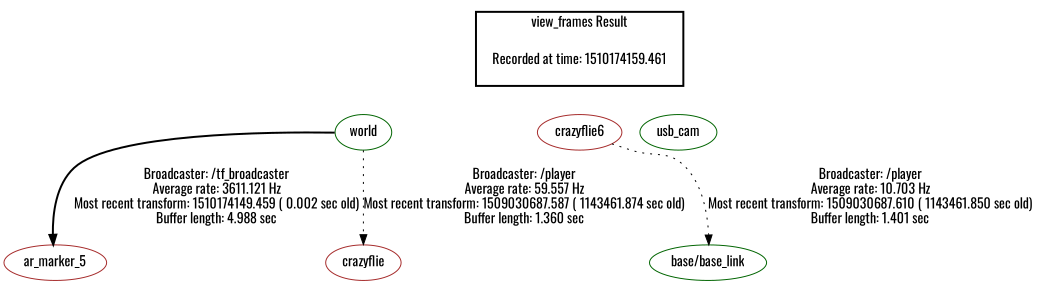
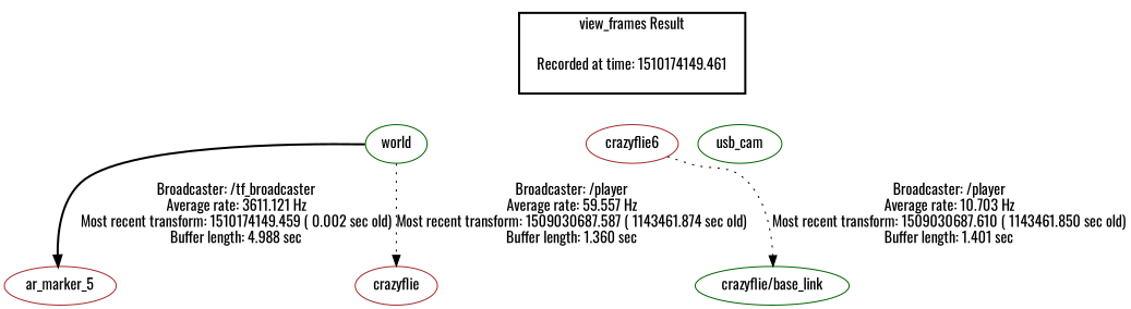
  digraph {
    fontname=Oswald
    node [color=darkgreen fontname=Oswald]
    edge [fontname=Oswald style=invis]
-   "Recorded at time: 1510174149.461" [shape=plaintext label="Recorded at time: 1510174159.461"]
+   "Recorded at time: 1510174149.461" [shape=plaintext]
    world
    n3 [color=brown label=crazyflie6]
    usb_cam
    ar_marker_5 [color=brown]
    crazyflie [color=brown]
-   "crazyflie/base_link" [label="base/base_link"]
+   "crazyflie/base_link"
    subgraph cluster_1 {
      color=black
      label="view_frames Result"
      style=bold
      "Recorded at time: 1510174149.461"
    }
    "Recorded at time: 1510174149.461" -> world
    "Recorded at time: 1510174149.461" -> n3
    "Recorded at time: 1510174149.461" -> usb_cam
    world -> ar_marker_5 [label="Broadcaster: /tf_broadcaster\nAverage rate: 3611.121 Hz\nMost recent transform: 1510174149.459 ( 0.002 sec old)\nBuffer length: 4.988 sec\n" style=bold]
    world -> crazyflie [label="Broadcaster: /player\nAverage rate: 59.557 Hz\nMost recent transform: 1509030687.587 ( 1143461.874 sec old)\nBuffer length: 1.360 sec\n" style=dotted]
    n3 -> "crazyflie/base_link" [label="Broadcaster: /player\nAverage rate: 10.703 Hz\nMost recent transform: 1509030687.610 ( 1143461.850 sec old)\nBuffer length: 1.401 sec\n" style=dotted]
  }
